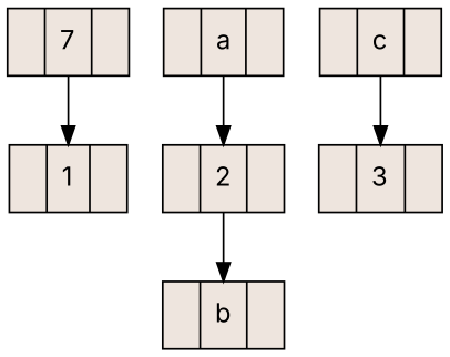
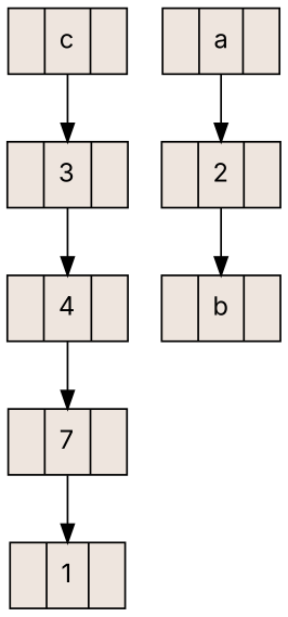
  digraph {
    fontname=Inter
    rankdir=TB
    node [fillcolor=seashell2 fontname=Inter shape=record style=filled]
    edge [fontname=Inter]
    n1 [label="<C0>|1|<C1>"]
    n2 [label="<C0>|a|<C1>"]
    n3 [label="<C0>|2|<C1>"]
    n4 [label="<C0>|b|<C1>"]
    n5 [label="<C0>|c|<C1>"]
    n6 [label="<C0>|3|<C1>"]
+   n7 [label="<C0>|4|<C1>"]
    n8 [label="<C0>|7|<C1>"]
    n2 -> n3
    n3 -> n4
    n5 -> n6
+   n6 -> n7
+   n7 -> n8
    n8 -> n1
  }
